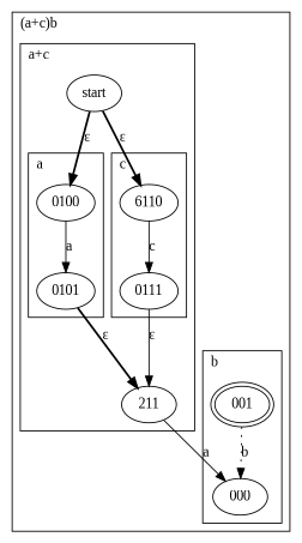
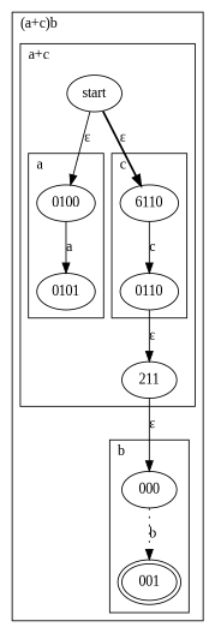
  digraph {
    fontname="Liberation Serif"
    labeljust=l
    rankdir=TB
    node [fontname="Liberation Serif"]
    edge [fontname="Liberation Serif" style=solid]
    001 [peripheries=2]
    000
    0100
    0101
    n5 [label=6110]
-   0111
+   0111 [label=0110]
    n7 [label=211]
    n8 [label=start]
    subgraph cluster_1 {
      label="(a+c)b"
      subgraph cluster_2 {
        label=b
        001
        000
      }
      subgraph cluster_3 {
        label="a+c"
        n7
        n8
        subgraph cluster_4 {
          label=a
          0100
          0101
        }
        subgraph cluster_5 {
          label=c
          n5
          0111
        }
      }
    }
-   001 -> 000 [label=b style=dotted]
+   000 -> 001 [label=b style=dotted]
    0100 -> 0101 [label=a]
-   0101 -> n7 [label="ε" style=bold]
    n5 -> 0111 [label=c]
    0111 -> n7 [label="ε"]
-   n7 -> 000 [label=a]
-   n8 -> 0100 [label="ε" style=bold]
+   n7 -> 000 [label="ε"]
+   n8 -> 0100 [label="ε"]
    n8 -> n5 [label="ε" style=bold]
  }
